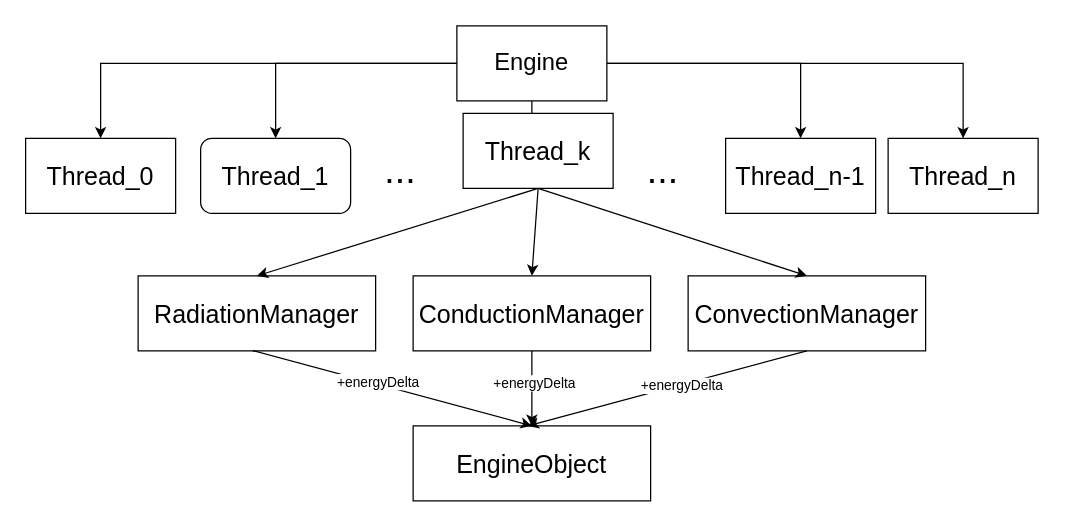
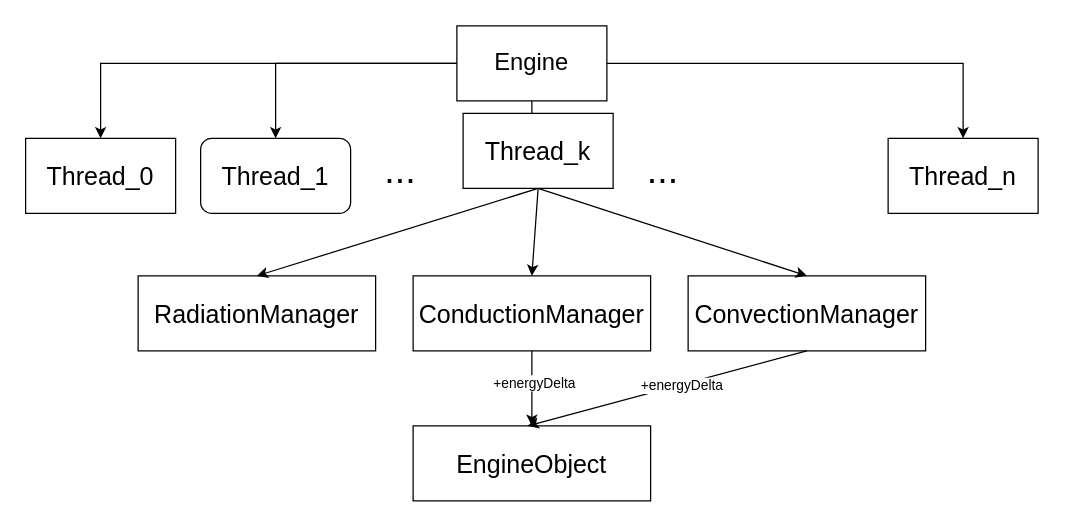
  <mxCell id="0" />
  <mxCell id="1" parent="0" />
  <mxCell id="2" style="edgeStyle=orthogonalEdgeStyle;rounded=0;orthogonalLoop=1;jettySize=auto;html=1;" edge="1" parent="1" source="7" target="8"><mxGeometry relative="1" as="geometry" /></mxCell>
  <mxCell id="3" style="edgeStyle=orthogonalEdgeStyle;rounded=0;orthogonalLoop=1;jettySize=auto;html=1;entryX=0.5;entryY=0;entryDx=0;entryDy=0;" edge="1" parent="1" source="7" target="9"><mxGeometry relative="1" as="geometry" /></mxCell>
  <mxCell id="4" style="edgeStyle=orthogonalEdgeStyle;rounded=0;orthogonalLoop=1;jettySize=auto;html=1;entryX=0.5;entryY=0;entryDx=0;entryDy=0;" edge="1" parent="1" source="7" target="12"><mxGeometry relative="1" as="geometry" /></mxCell>
- <mxCell id="5" style="edgeStyle=orthogonalEdgeStyle;rounded=0;orthogonalLoop=1;jettySize=auto;html=1;entryX=0.5;entryY=0;entryDx=0;entryDy=0;" edge="1" parent="1" source="7" target="11"><mxGeometry relative="1" as="geometry" /></mxCell>
  <mxCell id="6" style="edgeStyle=orthogonalEdgeStyle;rounded=0;orthogonalLoop=1;jettySize=auto;html=1;entryX=0.5;entryY=0;entryDx=0;entryDy=0;" edge="1" parent="1" source="7" target="10"><mxGeometry relative="1" as="geometry" /></mxCell>
  <mxCell id="7" value="&lt;font style=&quot;font-size: 19px;&quot;&gt;Engine&lt;/font&gt;" style="rounded=0;whiteSpace=wrap;html=1;" vertex="1" parent="1"><mxGeometry x="365" y="20" width="120" height="60" as="geometry" /></mxCell>
  <mxCell id="8" value="&lt;font style=&quot;font-size: 20px;&quot;&gt;Thread_0&lt;/font&gt;" style="rounded=0;whiteSpace=wrap;html=1;" vertex="1" parent="1"><mxGeometry x="20" y="110" width="120" height="60" as="geometry" /></mxCell>
  <mxCell id="9" value="&lt;font style=&quot;font-size: 20px;&quot;&gt;Thread_1&lt;/font&gt;" style="whiteSpace=wrap;html=1;rounded=1;" vertex="1" parent="1"><mxGeometry x="160" y="110" width="120" height="60" as="geometry" /></mxCell>
  <mxCell id="10" value="&lt;font style=&quot;font-size: 20px;&quot;&gt;Thread_n&lt;/font&gt;" style="rounded=0;whiteSpace=wrap;html=1;" vertex="1" parent="1"><mxGeometry x="710" y="110" width="120" height="60" as="geometry" /></mxCell>
- <mxCell id="11" value="&lt;font style=&quot;font-size: 20px;&quot;&gt;Thread_n-1&lt;/font&gt;" style="rounded=0;whiteSpace=wrap;html=1;" vertex="1" parent="1"><mxGeometry x="580" y="110" width="120" height="60" as="geometry" /></mxCell>
  <mxCell id="12" value="&lt;font style=&quot;font-size: 20px;&quot;&gt;Thread_k&lt;/font&gt;" style="rounded=0;whiteSpace=wrap;html=1;" vertex="1" parent="1"><mxGeometry x="370" y="90" width="120" height="60" as="geometry" /></mxCell>
  <mxCell id="13" value="&lt;font style=&quot;font-size: 30px;&quot;&gt;...&lt;/font&gt;" style="text;html=1;align=center;verticalAlign=middle;whiteSpace=wrap;rounded=0;" vertex="1" parent="1"><mxGeometry x="290" y="120" width="60" height="30" as="geometry" /></mxCell>
  <mxCell id="14" value="&lt;font style=&quot;font-size: 30px;&quot;&gt;...&lt;/font&gt;" style="text;html=1;align=center;verticalAlign=middle;whiteSpace=wrap;rounded=0;" vertex="1" parent="1"><mxGeometry x="500" y="120" width="60" height="30" as="geometry" /></mxCell>
  <mxCell id="15" value="&lt;font style=&quot;font-size: 20px;&quot;&gt;RadiationManager&lt;/font&gt;" style="rounded=0;whiteSpace=wrap;html=1;" vertex="1" parent="1"><mxGeometry x="110" y="220" width="190" height="60" as="geometry" /></mxCell>
  <mxCell id="16" value="&lt;font style=&quot;font-size: 20px;&quot;&gt;ConductionManager&lt;/font&gt;" style="rounded=0;whiteSpace=wrap;html=1;" vertex="1" parent="1"><mxGeometry x="330" y="220" width="190" height="60" as="geometry" /></mxCell>
  <mxCell id="17" value="&lt;font style=&quot;font-size: 20px;&quot;&gt;ConvectionManager&lt;/font&gt;" style="rounded=0;whiteSpace=wrap;html=1;" vertex="1" parent="1"><mxGeometry x="550" y="220" width="190" height="60" as="geometry" /></mxCell>
  <mxCell id="18" value="" style="endArrow=classic;html=1;rounded=0;exitX=0.5;exitY=1;exitDx=0;exitDy=0;entryX=0.5;entryY=0;entryDx=0;entryDy=0;" edge="1" parent="1" source="12" target="15"><mxGeometry width="50" height="50" relative="1" as="geometry"><mxPoint x="400" y="280" as="sourcePoint" /><mxPoint x="450" y="230" as="targetPoint" /></mxGeometry></mxCell>
  <mxCell id="19" value="" style="endArrow=classic;html=1;rounded=0;exitX=0.5;exitY=1;exitDx=0;exitDy=0;entryX=0.5;entryY=0;entryDx=0;entryDy=0;" edge="1" parent="1" source="12" target="16"><mxGeometry width="50" height="50" relative="1" as="geometry"><mxPoint x="435" y="180" as="sourcePoint" /><mxPoint x="215" y="230" as="targetPoint" /></mxGeometry></mxCell>
  <mxCell id="20" value="" style="endArrow=classic;html=1;rounded=0;exitX=0.5;exitY=1;exitDx=0;exitDy=0;entryX=0.5;entryY=0;entryDx=0;entryDy=0;" edge="1" parent="1" source="12" target="17"><mxGeometry width="50" height="50" relative="1" as="geometry"><mxPoint x="435" y="180" as="sourcePoint" /><mxPoint x="435" y="230" as="targetPoint" /></mxGeometry></mxCell>
  <mxCell id="21" value="&lt;font style=&quot;font-size: 20px;&quot;&gt;EngineObject&lt;/font&gt;" style="rounded=0;whiteSpace=wrap;html=1;" vertex="1" parent="1"><mxGeometry x="330" y="340" width="190" height="60" as="geometry" /></mxCell>
- <mxCell id="22" value="" style="endArrow=classic;html=1;rounded=0;exitX=0.482;exitY=0.996;exitDx=0;exitDy=0;exitPerimeter=0;entryX=0.5;entryY=0;entryDx=0;entryDy=0;" edge="1" parent="1" source="15" target="21"><mxGeometry width="50" height="50" relative="1" as="geometry"><mxPoint x="400" y="330" as="sourcePoint" /><mxPoint x="450" y="280" as="targetPoint" /></mxGeometry></mxCell>
- <mxCell id="23" value="+energyDelta" style="edgeLabel;html=1;align=center;verticalAlign=middle;resizable=0;points=[];" vertex="1" connectable="0" parent="22"><mxGeometry x="-0.106" y="2" relative="1" as="geometry"><mxPoint as="offset" /></mxGeometry></mxCell>
  <mxCell id="24" value="" style="endArrow=classic;html=1;rounded=0;exitX=0.5;exitY=1;exitDx=0;exitDy=0;entryX=0.5;entryY=0;entryDx=0;entryDy=0;" edge="1" parent="1" source="16" target="21"><mxGeometry width="50" height="50" relative="1" as="geometry"><mxPoint x="212" y="290" as="sourcePoint" /><mxPoint x="435" y="350" as="targetPoint" /></mxGeometry></mxCell>
  <mxCell id="25" value="+energyDelta" style="edgeLabel;html=1;align=center;verticalAlign=middle;resizable=0;points=[];" vertex="1" connectable="0" parent="24"><mxGeometry x="-0.183" y="1" relative="1" as="geometry"><mxPoint as="offset" /></mxGeometry></mxCell>
  <mxCell id="26" value="" style="endArrow=classic;html=1;rounded=0;exitX=0.5;exitY=1;exitDx=0;exitDy=0;entryX=0.517;entryY=-0.052;entryDx=0;entryDy=0;entryPerimeter=0;" edge="1" parent="1" source="17"><mxGeometry width="50" height="50" relative="1" as="geometry"><mxPoint x="638.39" y="283.12" as="sourcePoint" /><mxPoint x="421.62" y="340" as="targetPoint" /></mxGeometry></mxCell>
  <mxCell id="27" value="+energyDelta" style="edgeLabel;html=1;align=center;verticalAlign=middle;resizable=0;points=[];" vertex="1" connectable="0" parent="26"><mxGeometry x="-0.105" y="1" relative="1" as="geometry"><mxPoint as="offset" /></mxGeometry></mxCell>
